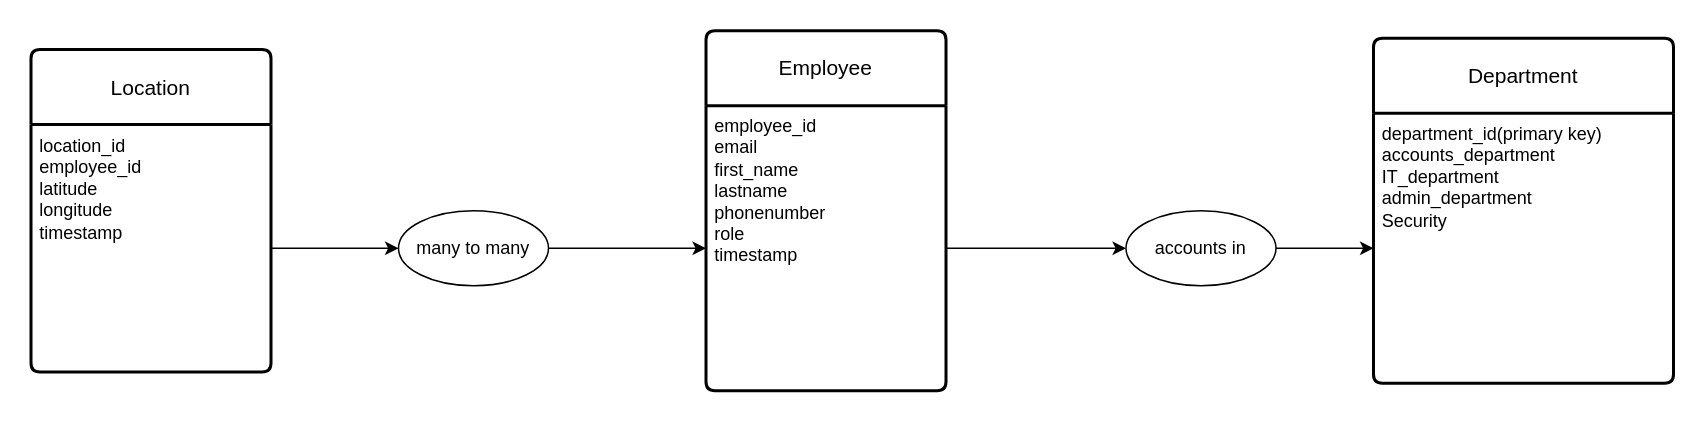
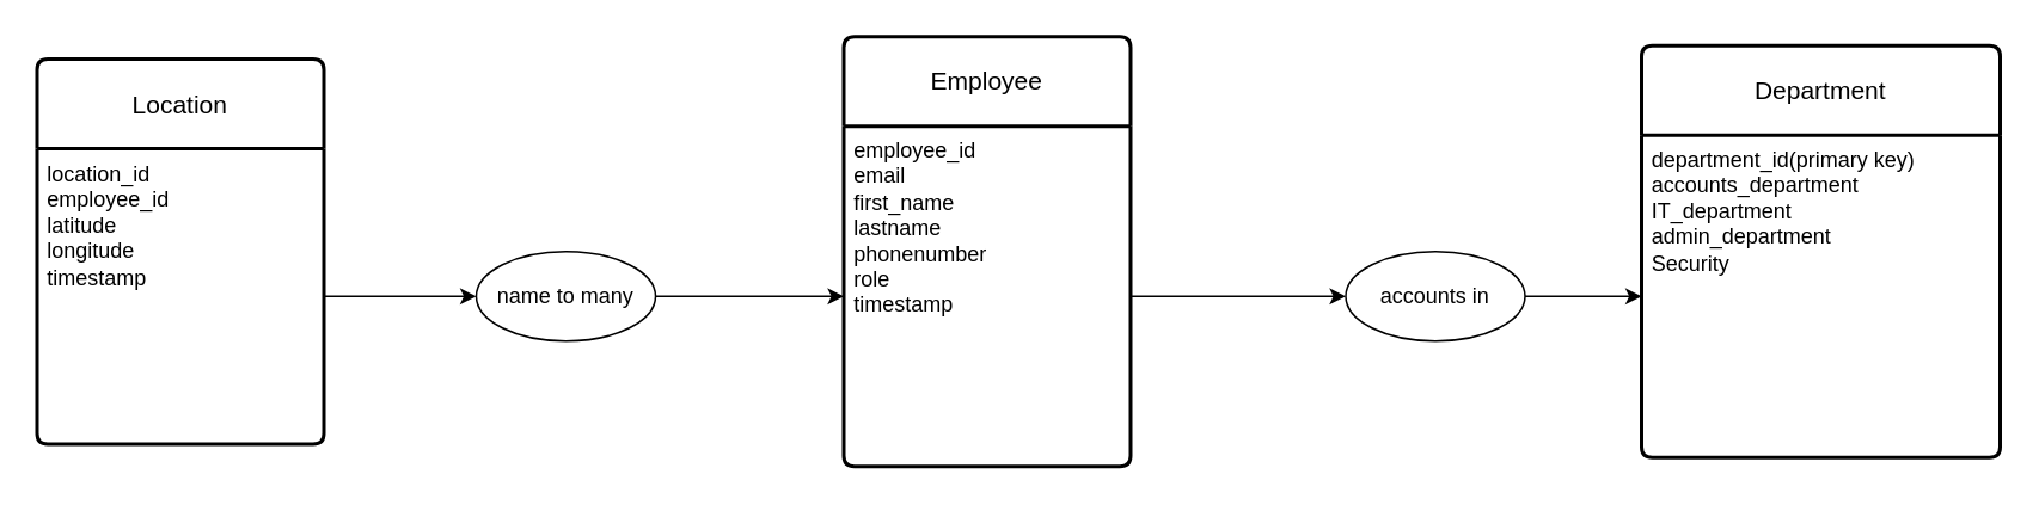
  <mxCell id="0" />
  <mxCell id="1" parent="0" />
  <mxCell id="2" value="" style="edgeStyle=none;html=1;" parent="1" source="3" target="8" edge="1"><mxGeometry relative="1" as="geometry" /></mxCell>
  <mxCell id="3" value="accounts in" style="shape=ellipse;html=1;dashed=0;whiteSpace=wrap;perimeter=ellipsePerimeter;" parent="1" vertex="1"><mxGeometry x="750" y="140" width="100" height="50" as="geometry" /></mxCell>
  <mxCell id="4" value="Employee" style="swimlane;childLayout=stackLayout;horizontal=1;startSize=50;horizontalStack=0;rounded=1;fontSize=14;fontStyle=0;strokeWidth=2;resizeParent=0;resizeLast=1;shadow=0;dashed=0;align=center;arcSize=4;whiteSpace=wrap;html=1;" parent="1" vertex="1"><mxGeometry x="470" y="20" width="160" height="240" as="geometry" /></mxCell>
  <mxCell id="5" value="&lt;div&gt;employee_id&lt;/div&gt;email&lt;div&gt;first_name&lt;/div&gt;&lt;div&gt;lastname&lt;/div&gt;&lt;div&gt;phonenumber&lt;/div&gt;&lt;div&gt;role&lt;/div&gt;&lt;div&gt;timestamp&lt;/div&gt;" style="align=left;strokeColor=none;fillColor=none;spacingLeft=4;fontSize=12;verticalAlign=top;resizable=0;rotatable=0;part=1;html=1;" parent="4" vertex="1"><mxGeometry y="50" width="160" height="190" as="geometry" /></mxCell>
  <mxCell id="6" style="edgeStyle=none;html=1;exitX=1;exitY=0.5;exitDx=0;exitDy=0;entryX=0;entryY=0.5;entryDx=0;entryDy=0;" parent="1" source="5" target="3" edge="1"><mxGeometry relative="1" as="geometry" /></mxCell>
  <mxCell id="7" value="Department" style="swimlane;childLayout=stackLayout;horizontal=1;startSize=50;horizontalStack=0;rounded=1;fontSize=14;fontStyle=0;strokeWidth=2;resizeParent=0;resizeLast=1;shadow=0;dashed=0;align=center;arcSize=4;whiteSpace=wrap;html=1;" parent="1" vertex="1"><mxGeometry x="915" y="25" width="200" height="230" as="geometry" /></mxCell>
  <mxCell id="8" value="department_id(primary key)&lt;div&gt;accounts_department&lt;/div&gt;&lt;div&gt;IT_department&lt;/div&gt;&lt;div&gt;admin_department&lt;/div&gt;&lt;div&gt;Security&lt;/div&gt;" style="align=left;strokeColor=none;fillColor=none;spacingLeft=4;fontSize=12;verticalAlign=top;resizable=0;rotatable=0;part=1;html=1;" parent="7" vertex="1"><mxGeometry y="50" width="200" height="180" as="geometry" /></mxCell>
  <mxCell id="9" value="Location" style="swimlane;childLayout=stackLayout;horizontal=1;startSize=50;horizontalStack=0;rounded=1;fontSize=14;fontStyle=0;strokeWidth=2;resizeParent=0;resizeLast=1;shadow=0;dashed=0;align=center;arcSize=4;whiteSpace=wrap;html=1;" vertex="1" parent="1"><mxGeometry x="20" y="32.5" width="160" height="215" as="geometry" /></mxCell>
  <mxCell id="10" value="&lt;div&gt;location_id&lt;/div&gt;employee_id&lt;div&gt;latitude&lt;/div&gt;&lt;div&gt;longitude&lt;/div&gt;&lt;div&gt;timestamp&lt;/div&gt;" style="align=left;strokeColor=none;fillColor=none;spacingLeft=4;fontSize=12;verticalAlign=top;resizable=0;rotatable=0;part=1;html=1;" vertex="1" parent="9"><mxGeometry y="50" width="160" height="165" as="geometry" /></mxCell>
  <mxCell id="11" style="edgeStyle=none;html=1;exitX=1;exitY=0.5;exitDx=0;exitDy=0;" edge="1" parent="1" source="12" target="5"><mxGeometry relative="1" as="geometry" /></mxCell>
- <mxCell id="12" value="many to many" style="shape=ellipse;html=1;dashed=0;whiteSpace=wrap;perimeter=ellipsePerimeter;" vertex="1" parent="1"><mxGeometry x="265" y="140" width="100" height="50" as="geometry" /></mxCell>
+ <mxCell id="12" value="name to many" style="shape=ellipse;html=1;dashed=0;whiteSpace=wrap;perimeter=ellipsePerimeter;" vertex="1" parent="1"><mxGeometry x="265" y="140" width="100" height="50" as="geometry" /></mxCell>
  <mxCell id="13" style="edgeStyle=none;html=1;exitX=1;exitY=0.5;exitDx=0;exitDy=0;entryX=0;entryY=0.5;entryDx=0;entryDy=0;" edge="1" parent="1" source="10" target="12"><mxGeometry relative="1" as="geometry" /></mxCell>
